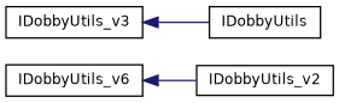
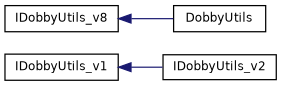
  digraph {
    rankdir=LR
    node [color=black fillcolor=white fontname=Helvetica fontsize=10 shape=record style=filled]
    edge [color=midnightblue dir=back fontname=Helvetica fontsize=10 labelfontname=Helvetica labelfontsize=10 style=solid]
-   n1 [height=0.2 label=IDobbyUtils_v6 width=0.4]
+   n1 [height=0.2 label=IDobbyUtils_v1 width=0.4]
    n2 [height=0.2 label=IDobbyUtils_v2 width=0.4]
-   n3 [height=0.2 label=IDobbyUtils_v3 width=0.4]
-   n4 [height=0.2 label=IDobbyUtils width=0.4]
+   n3 [height=0.2 label=IDobbyUtils_v8 width=0.4]
+   n4 [height=0.2 label=DobbyUtils width=0.4]
    n1 -> n2
    n3 -> n4
  }
